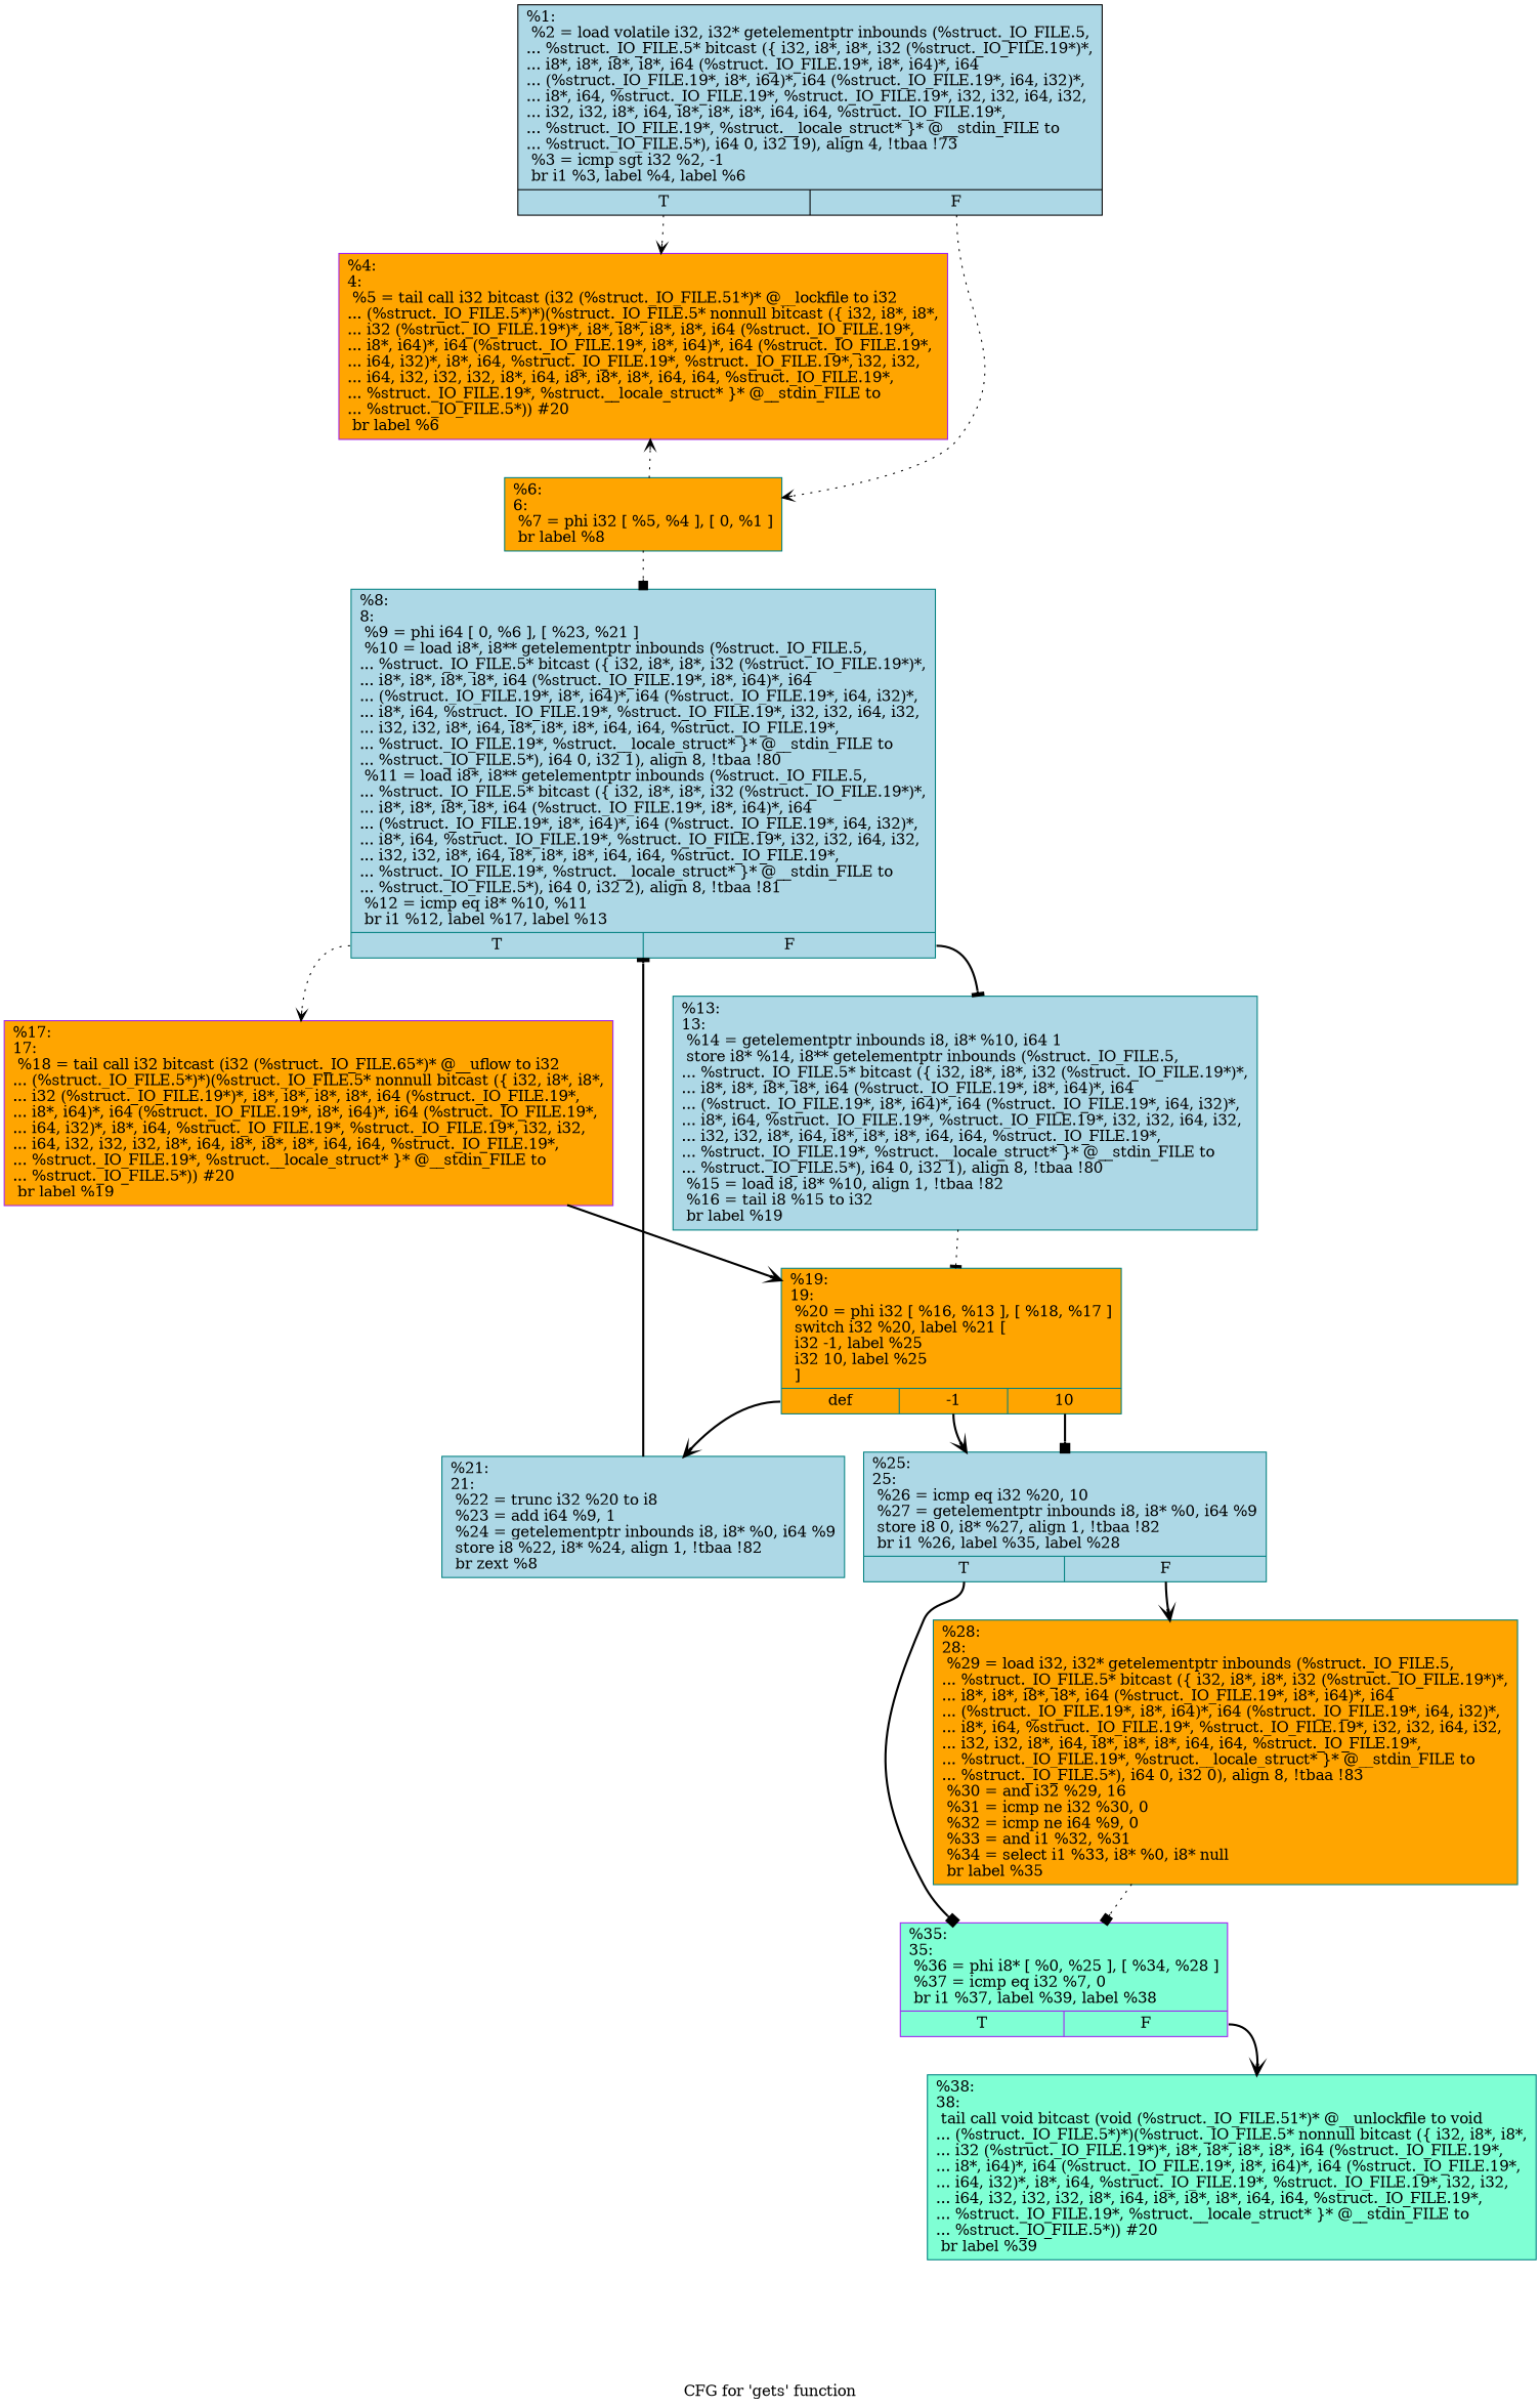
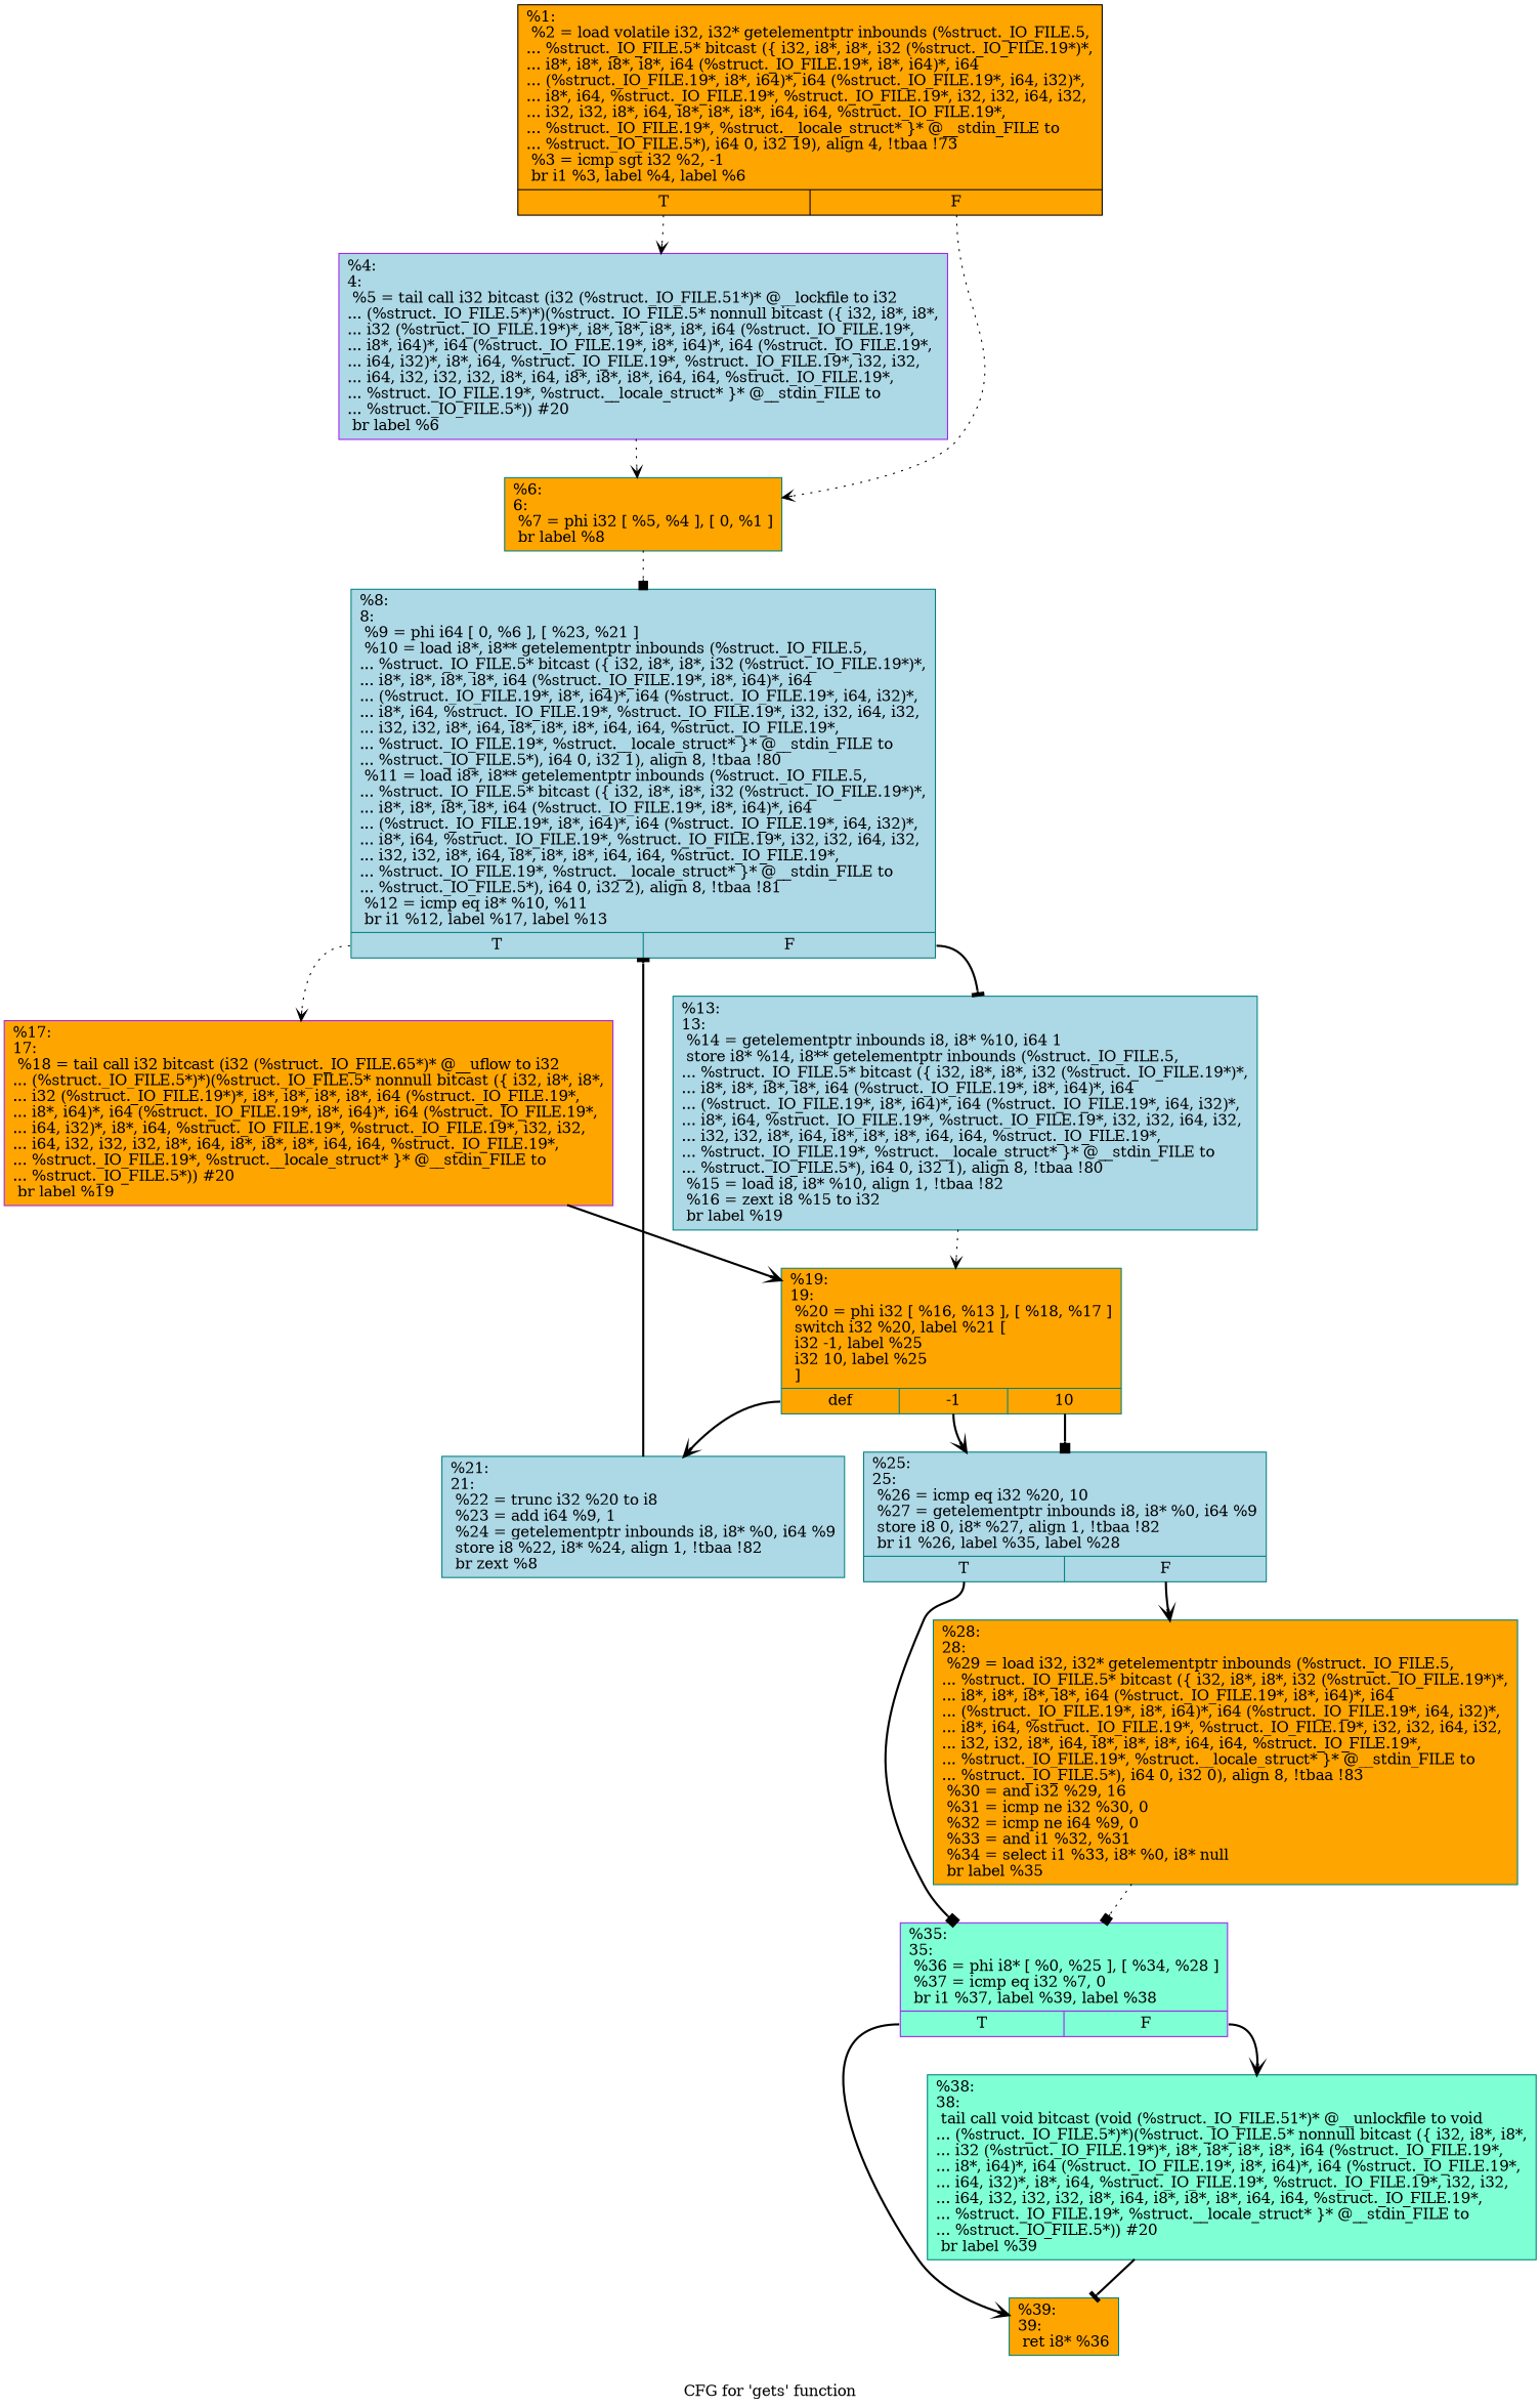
  digraph {
    label="CFG for 'gets' function"
    node [color=teal fillcolor=lightblue shape=record style=filled]
    edge [arrowhead=vee style=bold]
-   n1 [color=black label="{%1:\l  %2 = load volatile i32, i32* getelementptr inbounds (%struct._IO_FILE.5,\l... %struct._IO_FILE.5* bitcast (\{ i32, i8*, i8*, i32 (%struct._IO_FILE.19*)*,\l... i8*, i8*, i8*, i8*, i64 (%struct._IO_FILE.19*, i8*, i64)*, i64\l... (%struct._IO_FILE.19*, i8*, i64)*, i64 (%struct._IO_FILE.19*, i64, i32)*,\l... i8*, i64, %struct._IO_FILE.19*, %struct._IO_FILE.19*, i32, i32, i64, i32,\l... i32, i32, i8*, i64, i8*, i8*, i8*, i64, i64, %struct._IO_FILE.19*,\l... %struct._IO_FILE.19*, %struct.__locale_struct* \}* @__stdin_FILE to\l... %struct._IO_FILE.5*), i64 0, i32 19), align 4, !tbaa !73\l  %3 = icmp sgt i32 %2, -1\l  br i1 %3, label %4, label %6\l|{<s0>T|<s1>F}}"]
-   n2 [color=purple fillcolor=orange label="{%4:\l4:                                                \l  %5 = tail call i32 bitcast (i32 (%struct._IO_FILE.51*)* @__lockfile to i32\l... (%struct._IO_FILE.5*)*)(%struct._IO_FILE.5* nonnull bitcast (\{ i32, i8*, i8*,\l... i32 (%struct._IO_FILE.19*)*, i8*, i8*, i8*, i8*, i64 (%struct._IO_FILE.19*,\l... i8*, i64)*, i64 (%struct._IO_FILE.19*, i8*, i64)*, i64 (%struct._IO_FILE.19*,\l... i64, i32)*, i8*, i64, %struct._IO_FILE.19*, %struct._IO_FILE.19*, i32, i32,\l... i64, i32, i32, i32, i8*, i64, i8*, i8*, i8*, i64, i64, %struct._IO_FILE.19*,\l... %struct._IO_FILE.19*, %struct.__locale_struct* \}* @__stdin_FILE to\l... %struct._IO_FILE.5*)) #20\l  br label %6\l}"]
+   n1 [color=black fillcolor=orange label="{%1:\l  %2 = load volatile i32, i32* getelementptr inbounds (%struct._IO_FILE.5,\l... %struct._IO_FILE.5* bitcast (\{ i32, i8*, i8*, i32 (%struct._IO_FILE.19*)*,\l... i8*, i8*, i8*, i8*, i64 (%struct._IO_FILE.19*, i8*, i64)*, i64\l... (%struct._IO_FILE.19*, i8*, i64)*, i64 (%struct._IO_FILE.19*, i64, i32)*,\l... i8*, i64, %struct._IO_FILE.19*, %struct._IO_FILE.19*, i32, i32, i64, i32,\l... i32, i32, i8*, i64, i8*, i8*, i8*, i64, i64, %struct._IO_FILE.19*,\l... %struct._IO_FILE.19*, %struct.__locale_struct* \}* @__stdin_FILE to\l... %struct._IO_FILE.5*), i64 0, i32 19), align 4, !tbaa !73\l  %3 = icmp sgt i32 %2, -1\l  br i1 %3, label %4, label %6\l|{<s0>T|<s1>F}}"]
+   n2 [color=purple label="{%4:\l4:                                                \l  %5 = tail call i32 bitcast (i32 (%struct._IO_FILE.51*)* @__lockfile to i32\l... (%struct._IO_FILE.5*)*)(%struct._IO_FILE.5* nonnull bitcast (\{ i32, i8*, i8*,\l... i32 (%struct._IO_FILE.19*)*, i8*, i8*, i8*, i8*, i64 (%struct._IO_FILE.19*,\l... i8*, i64)*, i64 (%struct._IO_FILE.19*, i8*, i64)*, i64 (%struct._IO_FILE.19*,\l... i64, i32)*, i8*, i64, %struct._IO_FILE.19*, %struct._IO_FILE.19*, i32, i32,\l... i64, i32, i32, i32, i8*, i64, i8*, i8*, i8*, i64, i64, %struct._IO_FILE.19*,\l... %struct._IO_FILE.19*, %struct.__locale_struct* \}* @__stdin_FILE to\l... %struct._IO_FILE.5*)) #20\l  br label %6\l}"]
    n3 [fillcolor=orange label="{%6:\l6:                                                \l  %7 = phi i32 [ %5, %4 ], [ 0, %1 ]\l  br label %8\l}"]
    n4 [label="{%8:\l8:                                                \l  %9 = phi i64 [ 0, %6 ], [ %23, %21 ]\l  %10 = load i8*, i8** getelementptr inbounds (%struct._IO_FILE.5,\l... %struct._IO_FILE.5* bitcast (\{ i32, i8*, i8*, i32 (%struct._IO_FILE.19*)*,\l... i8*, i8*, i8*, i8*, i64 (%struct._IO_FILE.19*, i8*, i64)*, i64\l... (%struct._IO_FILE.19*, i8*, i64)*, i64 (%struct._IO_FILE.19*, i64, i32)*,\l... i8*, i64, %struct._IO_FILE.19*, %struct._IO_FILE.19*, i32, i32, i64, i32,\l... i32, i32, i8*, i64, i8*, i8*, i8*, i64, i64, %struct._IO_FILE.19*,\l... %struct._IO_FILE.19*, %struct.__locale_struct* \}* @__stdin_FILE to\l... %struct._IO_FILE.5*), i64 0, i32 1), align 8, !tbaa !80\l  %11 = load i8*, i8** getelementptr inbounds (%struct._IO_FILE.5,\l... %struct._IO_FILE.5* bitcast (\{ i32, i8*, i8*, i32 (%struct._IO_FILE.19*)*,\l... i8*, i8*, i8*, i8*, i64 (%struct._IO_FILE.19*, i8*, i64)*, i64\l... (%struct._IO_FILE.19*, i8*, i64)*, i64 (%struct._IO_FILE.19*, i64, i32)*,\l... i8*, i64, %struct._IO_FILE.19*, %struct._IO_FILE.19*, i32, i32, i64, i32,\l... i32, i32, i8*, i64, i8*, i8*, i8*, i64, i64, %struct._IO_FILE.19*,\l... %struct._IO_FILE.19*, %struct.__locale_struct* \}* @__stdin_FILE to\l... %struct._IO_FILE.5*), i64 0, i32 2), align 8, !tbaa !81\l  %12 = icmp eq i8* %10, %11\l  br i1 %12, label %17, label %13\l|{<s0>T|<s1>F}}"]
    n5 [color=purple fillcolor=orange label="{%17:\l17:                                               \l  %18 = tail call i32 bitcast (i32 (%struct._IO_FILE.65*)* @__uflow to i32\l... (%struct._IO_FILE.5*)*)(%struct._IO_FILE.5* nonnull bitcast (\{ i32, i8*, i8*,\l... i32 (%struct._IO_FILE.19*)*, i8*, i8*, i8*, i8*, i64 (%struct._IO_FILE.19*,\l... i8*, i64)*, i64 (%struct._IO_FILE.19*, i8*, i64)*, i64 (%struct._IO_FILE.19*,\l... i64, i32)*, i8*, i64, %struct._IO_FILE.19*, %struct._IO_FILE.19*, i32, i32,\l... i64, i32, i32, i32, i8*, i64, i8*, i8*, i8*, i64, i64, %struct._IO_FILE.19*,\l... %struct._IO_FILE.19*, %struct.__locale_struct* \}* @__stdin_FILE to\l... %struct._IO_FILE.5*)) #20\l  br label %19\l}"]
-   n6 [label="{%13:\l13:                                               \l  %14 = getelementptr inbounds i8, i8* %10, i64 1\l  store i8* %14, i8** getelementptr inbounds (%struct._IO_FILE.5,\l... %struct._IO_FILE.5* bitcast (\{ i32, i8*, i8*, i32 (%struct._IO_FILE.19*)*,\l... i8*, i8*, i8*, i8*, i64 (%struct._IO_FILE.19*, i8*, i64)*, i64\l... (%struct._IO_FILE.19*, i8*, i64)*, i64 (%struct._IO_FILE.19*, i64, i32)*,\l... i8*, i64, %struct._IO_FILE.19*, %struct._IO_FILE.19*, i32, i32, i64, i32,\l... i32, i32, i8*, i64, i8*, i8*, i8*, i64, i64, %struct._IO_FILE.19*,\l... %struct._IO_FILE.19*, %struct.__locale_struct* \}* @__stdin_FILE to\l... %struct._IO_FILE.5*), i64 0, i32 1), align 8, !tbaa !80\l  %15 = load i8, i8* %10, align 1, !tbaa !82\l  %16 = tail i8 %15 to i32\l  br label %19\l}"]
+   n6 [label="{%13:\l13:                                               \l  %14 = getelementptr inbounds i8, i8* %10, i64 1\l  store i8* %14, i8** getelementptr inbounds (%struct._IO_FILE.5,\l... %struct._IO_FILE.5* bitcast (\{ i32, i8*, i8*, i32 (%struct._IO_FILE.19*)*,\l... i8*, i8*, i8*, i8*, i64 (%struct._IO_FILE.19*, i8*, i64)*, i64\l... (%struct._IO_FILE.19*, i8*, i64)*, i64 (%struct._IO_FILE.19*, i64, i32)*,\l... i8*, i64, %struct._IO_FILE.19*, %struct._IO_FILE.19*, i32, i32, i64, i32,\l... i32, i32, i8*, i64, i8*, i8*, i8*, i64, i64, %struct._IO_FILE.19*,\l... %struct._IO_FILE.19*, %struct.__locale_struct* \}* @__stdin_FILE to\l... %struct._IO_FILE.5*), i64 0, i32 1), align 8, !tbaa !80\l  %15 = load i8, i8* %10, align 1, !tbaa !82\l  %16 = zext i8 %15 to i32\l  br label %19\l}"]
    n7 [fillcolor=orange label="{%19:\l19:                                               \l  %20 = phi i32 [ %16, %13 ], [ %18, %17 ]\l  switch i32 %20, label %21 [\l    i32 -1, label %25\l    i32 10, label %25\l  ]\l|{<s0>def|<s1>-1|<s2>10}}"]
    n8 [label="{%21:\l21:                                               \l  %22 = trunc i32 %20 to i8\l  %23 = add i64 %9, 1\l  %24 = getelementptr inbounds i8, i8* %0, i64 %9\l  store i8 %22, i8* %24, align 1, !tbaa !82\l  br zext %8\l}"]
    n9 [label="{%25:\l25:                                               \l  %26 = icmp eq i32 %20, 10\l  %27 = getelementptr inbounds i8, i8* %0, i64 %9\l  store i8 0, i8* %27, align 1, !tbaa !82\l  br i1 %26, label %35, label %28\l|{<s0>T|<s1>F}}"]
    n10 [color=purple fillcolor=aquamarine label="{%35:\l35:                                               \l  %36 = phi i8* [ %0, %25 ], [ %34, %28 ]\l  %37 = icmp eq i32 %7, 0\l  br i1 %37, label %39, label %38\l|{<s0>T|<s1>F}}"]
    n11 [fillcolor=orange label="{%28:\l28:                                               \l  %29 = load i32, i32* getelementptr inbounds (%struct._IO_FILE.5,\l... %struct._IO_FILE.5* bitcast (\{ i32, i8*, i8*, i32 (%struct._IO_FILE.19*)*,\l... i8*, i8*, i8*, i8*, i64 (%struct._IO_FILE.19*, i8*, i64)*, i64\l... (%struct._IO_FILE.19*, i8*, i64)*, i64 (%struct._IO_FILE.19*, i64, i32)*,\l... i8*, i64, %struct._IO_FILE.19*, %struct._IO_FILE.19*, i32, i32, i64, i32,\l... i32, i32, i8*, i64, i8*, i8*, i8*, i64, i64, %struct._IO_FILE.19*,\l... %struct._IO_FILE.19*, %struct.__locale_struct* \}* @__stdin_FILE to\l... %struct._IO_FILE.5*), i64 0, i32 0), align 8, !tbaa !83\l  %30 = and i32 %29, 16\l  %31 = icmp ne i32 %30, 0\l  %32 = icmp ne i64 %9, 0\l  %33 = and i1 %32, %31\l  %34 = select i1 %33, i8* %0, i8* null\l  br label %35\l}"]
+   n12 [fillcolor=orange label="{%39:\l39:                                               \l  ret i8* %36\l}"]
    n13 [fillcolor=aquamarine label="{%38:\l38:                                               \l  tail call void bitcast (void (%struct._IO_FILE.51*)* @__unlockfile to void\l... (%struct._IO_FILE.5*)*)(%struct._IO_FILE.5* nonnull bitcast (\{ i32, i8*, i8*,\l... i32 (%struct._IO_FILE.19*)*, i8*, i8*, i8*, i8*, i64 (%struct._IO_FILE.19*,\l... i8*, i64)*, i64 (%struct._IO_FILE.19*, i8*, i64)*, i64 (%struct._IO_FILE.19*,\l... i64, i32)*, i8*, i64, %struct._IO_FILE.19*, %struct._IO_FILE.19*, i32, i32,\l... i64, i32, i32, i32, i8*, i64, i8*, i8*, i8*, i64, i64, %struct._IO_FILE.19*,\l... %struct._IO_FILE.19*, %struct.__locale_struct* \}* @__stdin_FILE to\l... %struct._IO_FILE.5*)) #20\l  br label %39\l}"]
    n1 -> n2 [style=dotted tailport=s0]
    n1 -> n3 [style=dotted tailport=s1]
-   n3 -> n2 [style=dotted]
+   n2 -> n3 [style=dotted]
    n3 -> n4 [arrowhead=box style=dotted]
    n4 -> n5 [style=dotted tailport=s0]
    n4 -> n6 [arrowhead=tee tailport=s1]
    n5 -> n7
-   n6 -> n7 [arrowhead=tee style=dotted]
+   n6 -> n7 [style=dotted]
    n7 -> n8 [tailport=s0]
    n7 -> n9 [tailport=s1]
    n7 -> n9 [arrowhead=box tailport=s2]
    n8 -> n4 [arrowhead=tee]
    n9 -> n10 [arrowhead=box tailport=s0]
    n9 -> n11 [tailport=s1]
+   n10 -> n12 [tailport=s0]
    n10 -> n13 [tailport=s1]
    n11 -> n10 [arrowhead=box style=dotted]
+   n13 -> n12 [arrowhead=tee]
  }
